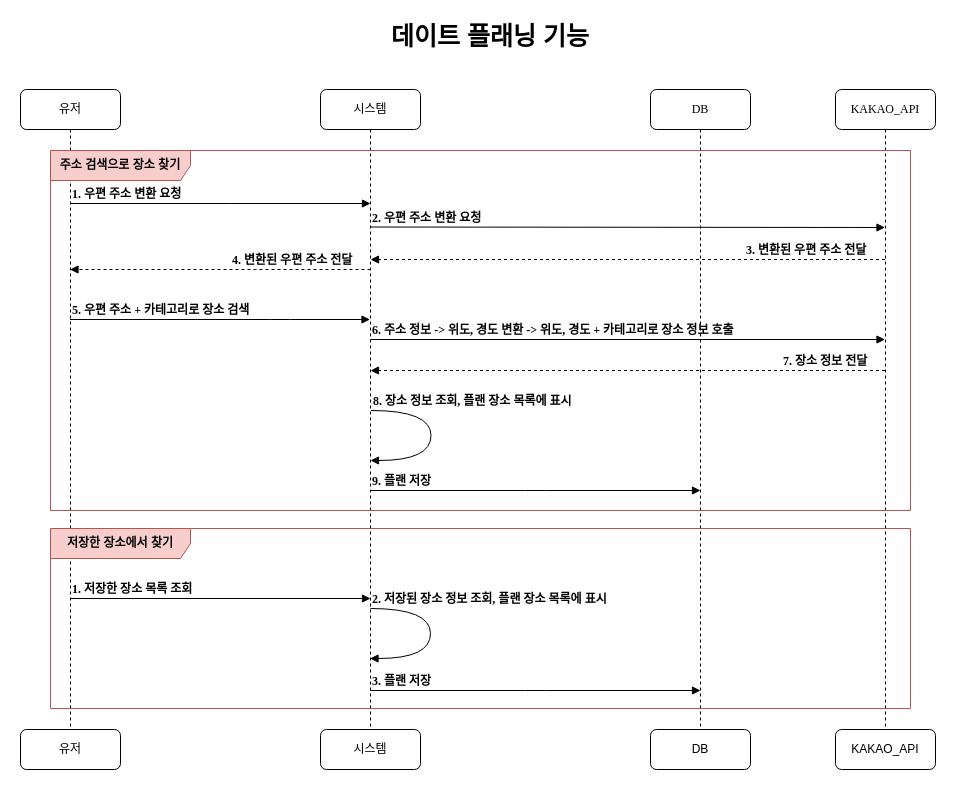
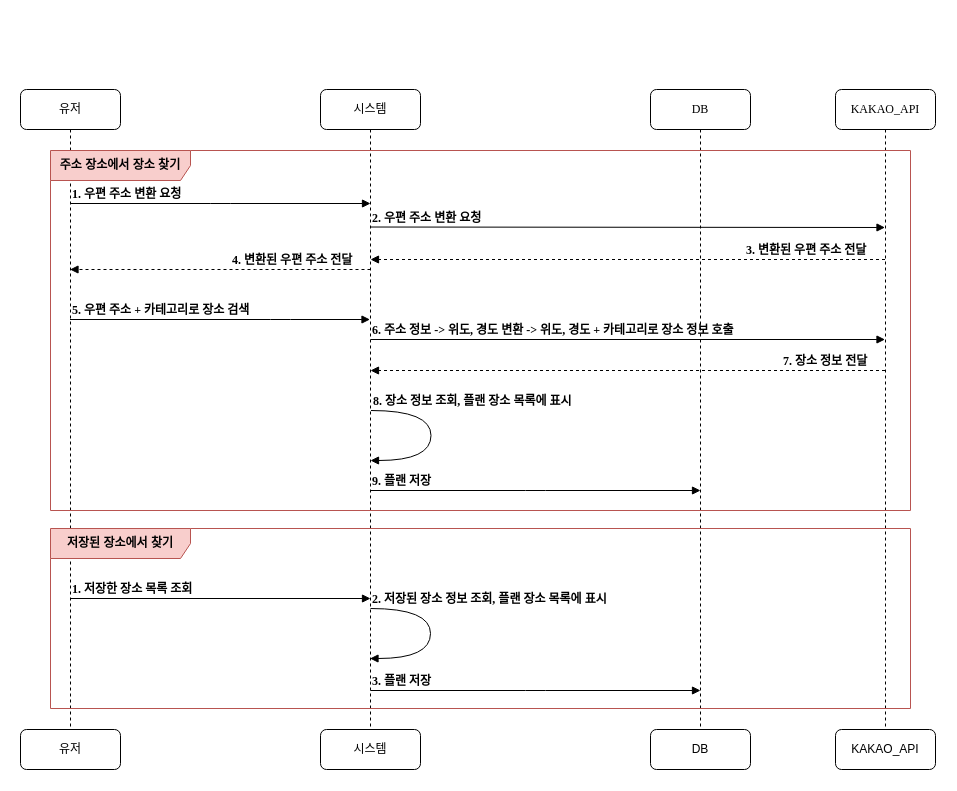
  <mxCell id="0" />
  <mxCell id="1" parent="0" />
  <mxCell id="2" value="시스템" style="shape=umlLifeline;perimeter=lifelinePerimeter;whiteSpace=wrap;html=1;container=1;collapsible=0;recursiveResize=0;outlineConnect=0;rounded=1;shadow=0;comic=0;labelBackgroundColor=none;strokeWidth=1;fontFamily=Verdana;fontSize=12;align=center;" parent="1" vertex="1"><mxGeometry x="320" y="89" width="100" height="640" as="geometry" /></mxCell>
  <mxCell id="3" value="DB" style="shape=umlLifeline;perimeter=lifelinePerimeter;whiteSpace=wrap;html=1;container=1;collapsible=0;recursiveResize=0;outlineConnect=0;rounded=1;shadow=0;comic=0;labelBackgroundColor=none;strokeWidth=1;fontFamily=Verdana;fontSize=12;align=center;" parent="1" vertex="1"><mxGeometry x="650" y="89" width="100" height="640" as="geometry" /></mxCell>
  <mxCell id="4" value="2. 저장된 장소 정보 조회, 플랜 장소 목록에 표시" style="html=1;verticalAlign=bottom;endArrow=block;labelBackgroundColor=none;fontFamily=Verdana;fontSize=12;elbow=vertical;align=left;fontStyle=1;edgeStyle=orthogonalEdgeStyle;curved=1;" parent="3" edge="1"><mxGeometry x="-1" relative="1" as="geometry"><mxPoint x="-280" y="519" as="sourcePoint" /><mxPoint x="-280.5" y="569" as="targetPoint" /><mxPoint as="offset" /><Array as="points"><mxPoint x="-220" y="519" /><mxPoint x="-220" y="569" /></Array></mxGeometry></mxCell>
  <mxCell id="5" value="KAKAO_API" style="shape=umlLifeline;perimeter=lifelinePerimeter;whiteSpace=wrap;html=1;container=1;collapsible=0;recursiveResize=0;outlineConnect=0;rounded=1;shadow=0;comic=0;labelBackgroundColor=none;strokeWidth=1;fontFamily=Verdana;fontSize=12;align=center;" parent="1" vertex="1"><mxGeometry x="835" y="89" width="100" height="640" as="geometry" /></mxCell>
  <mxCell id="6" value="유저" style="shape=umlLifeline;perimeter=lifelinePerimeter;whiteSpace=wrap;html=1;container=1;collapsible=0;recursiveResize=0;outlineConnect=0;rounded=1;shadow=0;comic=0;labelBackgroundColor=none;strokeWidth=1;fontFamily=Verdana;fontSize=12;align=center;" parent="1" vertex="1"><mxGeometry x="20" y="89" width="100" height="640" as="geometry" /></mxCell>
  <mxCell id="7" value="1. 우편 주소 변환 요청" style="html=1;verticalAlign=bottom;endArrow=block;labelBackgroundColor=none;fontFamily=Verdana;fontSize=12;edgeStyle=elbowEdgeStyle;elbow=vertical;align=left;fontStyle=1" parent="1" edge="1"><mxGeometry x="-1" relative="1" as="geometry"><mxPoint x="69.5" y="203" as="sourcePoint" /><mxPoint x="370" y="203" as="targetPoint" /><mxPoint as="offset" /></mxGeometry></mxCell>
  <mxCell id="8" value="2. 우편 주소 변환 요청" style="html=1;verticalAlign=bottom;endArrow=block;labelBackgroundColor=none;fontFamily=Verdana;fontSize=12;edgeStyle=elbowEdgeStyle;elbow=vertical;align=left;exitX=0.5;exitY=0.193;exitDx=0;exitDy=0;exitPerimeter=0;fontStyle=1" parent="1" edge="1"><mxGeometry x="-1" relative="1" as="geometry"><mxPoint x="370" y="226.52" as="sourcePoint" /><mxPoint x="884.5" y="227" as="targetPoint" /><mxPoint as="offset" /></mxGeometry></mxCell>
  <mxCell id="9" value="3. 변환된 우편 주소 전달" style="html=1;verticalAlign=bottom;endArrow=block;labelBackgroundColor=none;fontFamily=Verdana;fontSize=12;edgeStyle=elbowEdgeStyle;elbow=vertical;align=left;dashed=1;fontStyle=1" parent="1" edge="1"><mxGeometry x="-0.451" relative="1" as="geometry"><mxPoint x="884.5" y="259" as="sourcePoint" /><mxPoint x="370" y="259" as="targetPoint" /><mxPoint as="offset" /></mxGeometry></mxCell>
  <mxCell id="10" value="4. 변환된 우편 주소 전달" style="html=1;verticalAlign=bottom;endArrow=block;labelBackgroundColor=none;fontFamily=Verdana;fontSize=12;edgeStyle=elbowEdgeStyle;elbow=vertical;align=left;dashed=1;fontStyle=1" parent="1" target="6" edge="1"><mxGeometry x="-0.068" relative="1" as="geometry"><mxPoint x="370" y="269" as="sourcePoint" /><mxPoint x="-140" y="269" as="targetPoint" /><mxPoint as="offset" /></mxGeometry></mxCell>
  <mxCell id="11" value="5. 우편 주소 + 카테고리로 장소 검색" style="html=1;verticalAlign=bottom;endArrow=block;labelBackgroundColor=none;fontFamily=Verdana;fontSize=12;elbow=vertical;align=left;fontStyle=1;edgeStyle=elbowEdgeStyle;" parent="1" source="6" target="2" edge="1"><mxGeometry x="-1" relative="1" as="geometry"><mxPoint x="112" y="319" as="sourcePoint" /><mxPoint x="330" y="319" as="targetPoint" /><mxPoint as="offset" /><Array as="points"><mxPoint x="280" y="319" /></Array></mxGeometry></mxCell>
  <mxCell id="12" value="6. 주소 정보 -&amp;gt; 위도, 경도 변환 -&amp;gt; 위도, 경도 + 카테고리로 장소 정보 호출" style="html=1;verticalAlign=bottom;endArrow=block;labelBackgroundColor=none;fontFamily=Verdana;fontSize=12;edgeStyle=elbowEdgeStyle;elbow=vertical;align=left;exitX=0.5;exitY=0.193;exitDx=0;exitDy=0;exitPerimeter=0;fontStyle=1" parent="1" edge="1"><mxGeometry x="-1" relative="1" as="geometry"><mxPoint x="370" y="339" as="sourcePoint" /><mxPoint x="884.5" y="339.06" as="targetPoint" /><mxPoint as="offset" /></mxGeometry></mxCell>
  <mxCell id="13" value="7. 장소 정보 전달" style="html=1;verticalAlign=bottom;endArrow=block;labelBackgroundColor=none;fontFamily=Verdana;fontSize=12;edgeStyle=elbowEdgeStyle;elbow=vertical;align=left;dashed=1;fontStyle=1" parent="1" edge="1"><mxGeometry x="-0.594" relative="1" as="geometry"><mxPoint x="884.5" y="370" as="sourcePoint" /><mxPoint x="370" y="370" as="targetPoint" /><mxPoint as="offset" /></mxGeometry></mxCell>
  <mxCell id="14" value="1. 저장한 장소 목록 조회" style="html=1;verticalAlign=bottom;endArrow=block;labelBackgroundColor=none;fontFamily=Verdana;fontSize=12;elbow=vertical;align=left;fontStyle=1;edgeStyle=elbowEdgeStyle;" parent="1" edge="1"><mxGeometry x="-1" relative="1" as="geometry"><mxPoint x="70" y="598" as="sourcePoint" /><mxPoint x="370" y="598" as="targetPoint" /><mxPoint as="offset" /><Array as="points"><mxPoint x="280.5" y="598" /></Array></mxGeometry></mxCell>
  <mxCell id="15" value="유저" style="rounded=1;whiteSpace=wrap;html=1;fontSize=12;" parent="1" vertex="1"><mxGeometry x="20" y="729" width="100" height="40" as="geometry" /></mxCell>
  <mxCell id="16" value="시스템" style="rounded=1;whiteSpace=wrap;html=1;fontSize=12;" parent="1" vertex="1"><mxGeometry x="320" y="729" width="100" height="40" as="geometry" /></mxCell>
  <mxCell id="17" value="DB" style="rounded=1;whiteSpace=wrap;html=1;fontSize=12;" parent="1" vertex="1"><mxGeometry x="650" y="729" width="100" height="40" as="geometry" /></mxCell>
  <mxCell id="18" value="KAKAO_API" style="rounded=1;whiteSpace=wrap;html=1;fontSize=12;" parent="1" vertex="1"><mxGeometry x="835" y="729" width="100" height="40" as="geometry" /></mxCell>
- <mxCell id="19" value="&lt;span style=&quot;font-size: 25px;&quot;&gt;&lt;b&gt;데이트 플래닝 기능&lt;/b&gt;&lt;/span&gt;" style="text;html=1;strokeColor=none;fillColor=none;align=center;verticalAlign=middle;whiteSpace=wrap;rounded=0;fontSize=12;" parent="1" vertex="1"><mxGeometry x="305" y="20" width="370" height="30" as="geometry" /></mxCell>
  <mxCell id="20" value="8. 장소 정보 조회, 플랜 장소 목록에 표시" style="html=1;verticalAlign=bottom;endArrow=block;labelBackgroundColor=none;fontFamily=Verdana;fontSize=12;elbow=vertical;align=left;fontStyle=1;edgeStyle=orthogonalEdgeStyle;curved=1;" edge="1" parent="1"><mxGeometry x="-1" relative="1" as="geometry"><mxPoint x="370.5" y="410" as="sourcePoint" /><mxPoint x="370" y="460" as="targetPoint" /><mxPoint as="offset" /><Array as="points"><mxPoint x="430.5" y="410" /><mxPoint x="430.5" y="460" /></Array></mxGeometry></mxCell>
  <mxCell id="21" value="9. 플랜 저장" style="html=1;verticalAlign=bottom;endArrow=block;labelBackgroundColor=none;fontFamily=Verdana;fontSize=12;edgeStyle=elbowEdgeStyle;elbow=vertical;align=left;exitX=0.5;exitY=0.193;exitDx=0;exitDy=0;exitPerimeter=0;fontStyle=1" edge="1" parent="1"><mxGeometry x="-1" relative="1" as="geometry"><mxPoint x="370" y="490" as="sourcePoint" /><mxPoint x="700" y="490" as="targetPoint" /><mxPoint as="offset" /></mxGeometry></mxCell>
  <mxCell id="22" value="3. 플랜 저장" style="html=1;verticalAlign=bottom;endArrow=block;labelBackgroundColor=none;fontFamily=Verdana;fontSize=12;edgeStyle=elbowEdgeStyle;elbow=vertical;align=left;exitX=0.5;exitY=0.193;exitDx=0;exitDy=0;exitPerimeter=0;fontStyle=1" edge="1" parent="1"><mxGeometry x="-1" relative="1" as="geometry"><mxPoint x="370" y="690" as="sourcePoint" /><mxPoint x="700" y="690" as="targetPoint" /><mxPoint as="offset" /></mxGeometry></mxCell>
- <mxCell id="23" value="&lt;b&gt;주소 검색으로 장소 찾기&lt;/b&gt;" style="shape=umlFrame;whiteSpace=wrap;html=1;fontSize=12;width=140;height=30;fillColor=#f8cecc;strokeColor=#b85450;" parent="1" vertex="1"><mxGeometry x="50" y="150" width="860" height="360" as="geometry" /></mxCell>
- <mxCell id="24" value="&lt;b&gt;저장한 장소에서 찾기&lt;/b&gt;" style="shape=umlFrame;whiteSpace=wrap;html=1;fontSize=12;width=140;height=30;fillColor=#f8cecc;strokeColor=#b85450;" vertex="1" parent="1"><mxGeometry x="50" y="528" width="860" height="180" as="geometry" /></mxCell>
+ <mxCell id="23" value="&lt;b&gt;주소 장소에서 장소 찾기&lt;/b&gt;" style="shape=umlFrame;whiteSpace=wrap;html=1;fontSize=12;width=140;height=30;fillColor=#f8cecc;strokeColor=#b85450;" parent="1" vertex="1"><mxGeometry x="50" y="150" width="860" height="360" as="geometry" /></mxCell>
+ <mxCell id="24" value="&lt;b&gt;저장된 장소에서 찾기&lt;/b&gt;" style="shape=umlFrame;whiteSpace=wrap;html=1;fontSize=12;width=140;height=30;fillColor=#f8cecc;strokeColor=#b85450;" vertex="1" parent="1"><mxGeometry x="50" y="528" width="860" height="180" as="geometry" /></mxCell>
